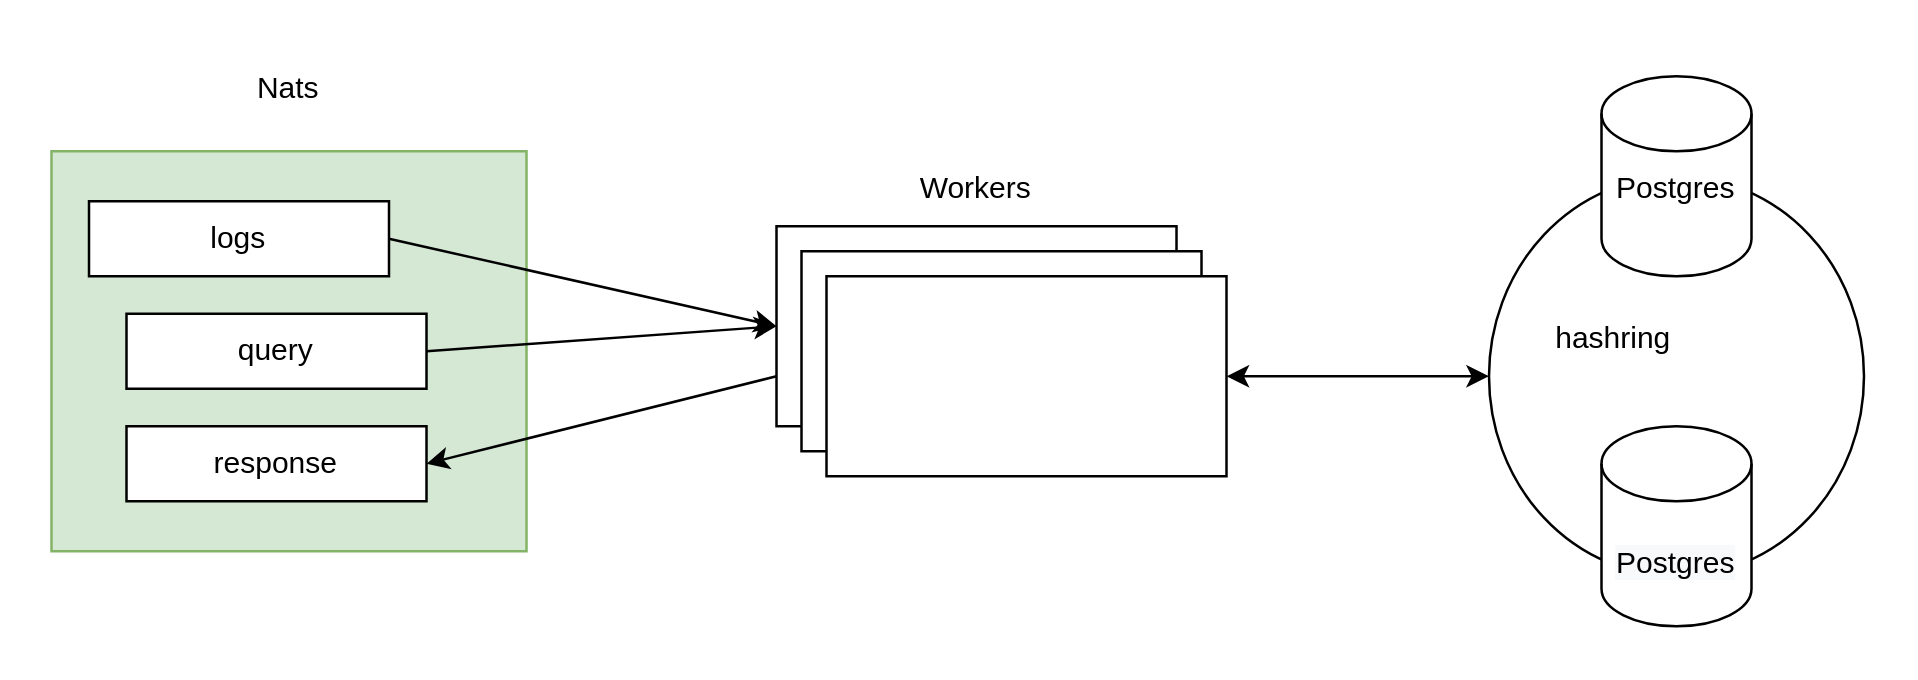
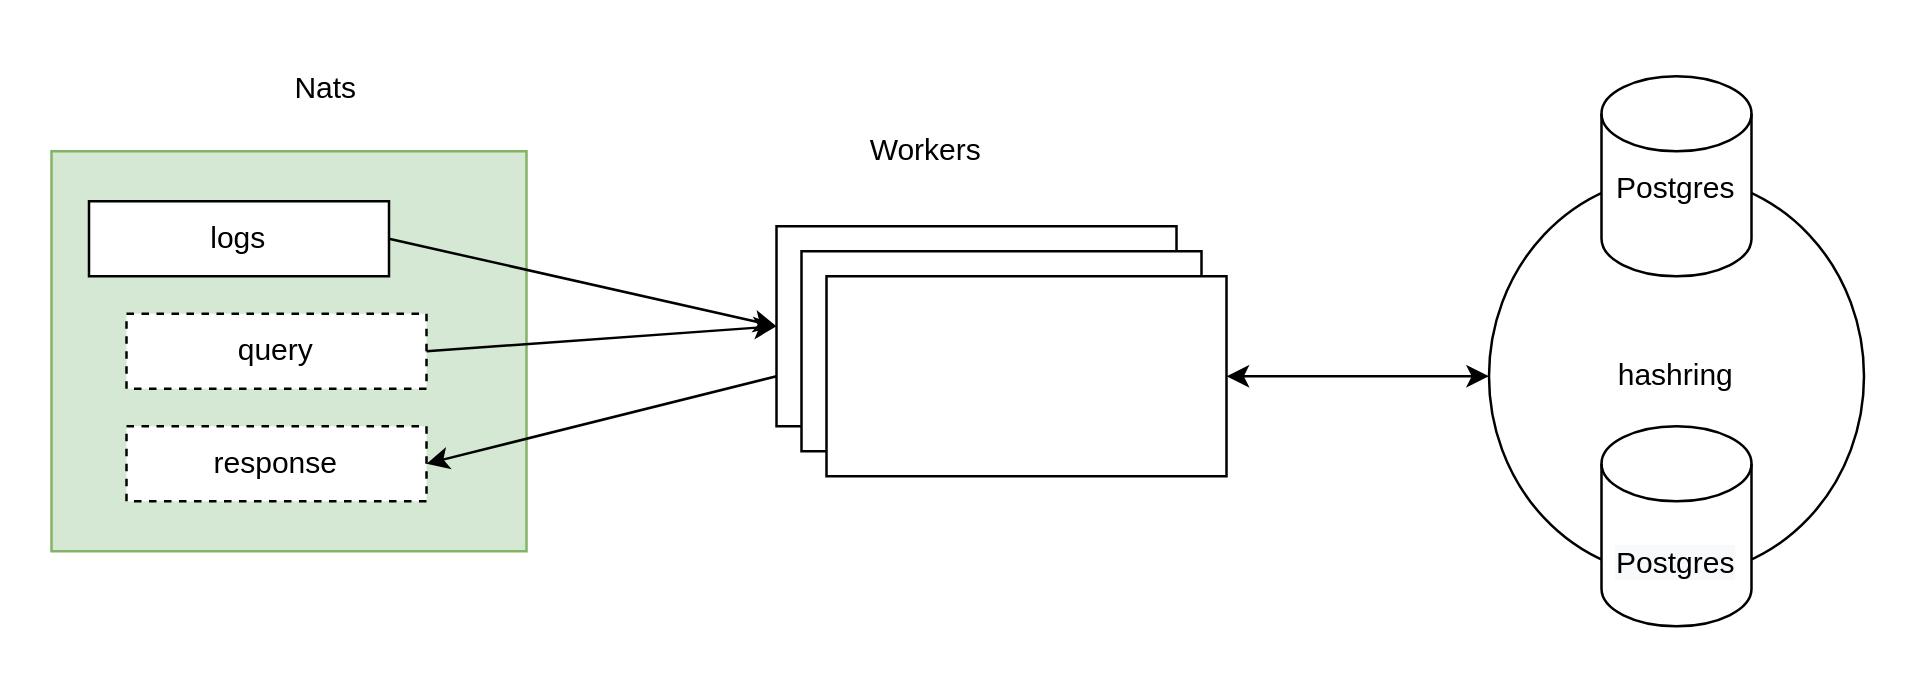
  <mxCell id="0" />
  <mxCell id="1" parent="0" />
  <mxCell id="2" value="" style="ellipse;whiteSpace=wrap;html=1;" vertex="1" parent="1"><mxGeometry x="595" y="70" width="150" height="160" as="geometry" /></mxCell>
  <mxCell id="3" value="" style="rounded=0;whiteSpace=wrap;html=1;fillColor=#d5e8d4;strokeColor=#82b366;" parent="1" vertex="1"><mxGeometry x="20" y="60" width="190" height="160" as="geometry" /></mxCell>
- <mxCell id="4" value="Nats" style="text;html=1;strokeColor=none;fillColor=none;align=center;verticalAlign=middle;whiteSpace=wrap;rounded=0;" parent="1" vertex="1"><mxGeometry x="85" y="20" width="60" height="30" as="geometry" /></mxCell>
+ <mxCell id="4" value="Nats" style="text;html=1;strokeColor=none;fillColor=none;align=center;verticalAlign=middle;whiteSpace=wrap;rounded=0;" parent="1" vertex="1"><mxGeometry x="100" y="20" width="60" height="30" as="geometry" /></mxCell>
  <mxCell id="5" value="" style="rounded=0;whiteSpace=wrap;html=1;" vertex="1" parent="1"><mxGeometry x="310" y="90" width="160" height="80" as="geometry" /></mxCell>
  <mxCell id="6" value="" style="rounded=0;whiteSpace=wrap;html=1;" vertex="1" parent="1"><mxGeometry x="320" y="100" width="160" height="80" as="geometry" /></mxCell>
  <mxCell id="7" value="" style="rounded=0;whiteSpace=wrap;html=1;" vertex="1" parent="1"><mxGeometry x="330" y="110" width="160" height="80" as="geometry" /></mxCell>
- <mxCell id="8" value="Workers" style="text;html=1;strokeColor=none;fillColor=none;align=center;verticalAlign=middle;whiteSpace=wrap;rounded=0;" vertex="1" parent="1"><mxGeometry x="360" y="60" width="60" height="30" as="geometry" /></mxCell>
+ <mxCell id="8" value="Workers" style="text;html=1;strokeColor=none;fillColor=none;align=center;verticalAlign=middle;whiteSpace=wrap;rounded=0;" vertex="1" parent="1"><mxGeometry x="340" y="45" width="60" height="30" as="geometry" /></mxCell>
  <mxCell id="9" value="" style="shape=cylinder3;whiteSpace=wrap;html=1;boundedLbl=1;backgroundOutline=1;size=15;" vertex="1" parent="1"><mxGeometry x="640" y="30" width="60" height="80" as="geometry" /></mxCell>
  <mxCell id="10" value="" style="shape=cylinder3;whiteSpace=wrap;html=1;boundedLbl=1;backgroundOutline=1;size=15;" vertex="1" parent="1"><mxGeometry x="640" y="170" width="60" height="80" as="geometry" /></mxCell>
- <mxCell id="11" value="hashring" style="text;html=1;strokeColor=none;fillColor=none;align=center;verticalAlign=middle;whiteSpace=wrap;rounded=0;" vertex="1" parent="1"><mxGeometry x="615" y="120" width="60" height="30" as="geometry" /></mxCell>
+ <mxCell id="11" value="hashring" style="text;html=1;strokeColor=none;fillColor=none;align=center;verticalAlign=middle;whiteSpace=wrap;rounded=0;" vertex="1" parent="1"><mxGeometry x="640" y="135" width="60" height="30" as="geometry" /></mxCell>
  <mxCell id="12" value="Postgres" style="text;html=1;strokeColor=none;fillColor=none;align=center;verticalAlign=middle;whiteSpace=wrap;rounded=0;" vertex="1" parent="1"><mxGeometry x="640" y="60" width="60" height="30" as="geometry" /></mxCell>
  <mxCell id="13" value="&lt;meta charset=&quot;utf-8&quot;&gt;&lt;span style=&quot;color: rgb(0, 0, 0); font-family: helvetica; font-size: 12px; font-style: normal; font-weight: 400; letter-spacing: normal; text-indent: 0px; text-transform: none; word-spacing: 0px; background-color: rgb(248, 249, 250); display: inline; float: none;&quot;&gt;Postgres&lt;/span&gt;" style="text;whiteSpace=wrap;html=1;align=center;verticalAlign=middle;" vertex="1" parent="1"><mxGeometry x="640" y="210" width="60" height="30" as="geometry" /></mxCell>
  <mxCell id="14" value="logs" style="rounded=0;whiteSpace=wrap;html=1;" vertex="1" parent="1"><mxGeometry x="35" y="80" width="120" height="30" as="geometry" /></mxCell>
- <mxCell id="15" value="query" style="rounded=0;whiteSpace=wrap;html=1;" vertex="1" parent="1"><mxGeometry x="50" y="125" width="120" height="30" as="geometry" /></mxCell>
- <mxCell id="16" value="response" style="rounded=0;whiteSpace=wrap;html=1;" vertex="1" parent="1"><mxGeometry x="50" y="170" width="120" height="30" as="geometry" /></mxCell>
+ <mxCell id="15" value="query" style="rounded=0;whiteSpace=wrap;html=1;dashed=1;" vertex="1" parent="1"><mxGeometry x="50" y="125" width="120" height="30" as="geometry" /></mxCell>
+ <mxCell id="16" value="response" style="rounded=0;whiteSpace=wrap;html=1;dashed=1;" vertex="1" parent="1"><mxGeometry x="50" y="170" width="120" height="30" as="geometry" /></mxCell>
  <mxCell id="17" value="" style="endArrow=classic;html=1;rounded=0;exitX=1;exitY=0.5;exitDx=0;exitDy=0;" edge="1" parent="1" source="14"><mxGeometry width="50" height="50" relative="1" as="geometry"><mxPoint x="290" y="190" as="sourcePoint" /><mxPoint x="310" y="130" as="targetPoint" /></mxGeometry></mxCell>
  <mxCell id="18" value="" style="endArrow=classic;html=1;rounded=0;exitX=1;exitY=0.5;exitDx=0;exitDy=0;" edge="1" parent="1" source="15"><mxGeometry width="50" height="50" relative="1" as="geometry"><mxPoint x="180" y="105" as="sourcePoint" /><mxPoint x="310" y="130" as="targetPoint" /></mxGeometry></mxCell>
  <mxCell id="19" value="" style="endArrow=classic;html=1;rounded=0;exitX=0;exitY=0.75;exitDx=0;exitDy=0;entryX=1;entryY=0.5;entryDx=0;entryDy=0;" edge="1" parent="1" source="5" target="16"><mxGeometry width="50" height="50" relative="1" as="geometry"><mxPoint x="190" y="190" as="sourcePoint" /><mxPoint x="330" y="180" as="targetPoint" /></mxGeometry></mxCell>
  <mxCell id="20" value="" style="endArrow=classic;startArrow=classic;html=1;rounded=0;exitX=1;exitY=0.5;exitDx=0;exitDy=0;entryX=0;entryY=0.5;entryDx=0;entryDy=0;" edge="1" parent="1" source="7" target="2"><mxGeometry width="50" height="50" relative="1" as="geometry"><mxPoint x="360" y="170" as="sourcePoint" /><mxPoint x="410" y="120" as="targetPoint" /></mxGeometry></mxCell>
